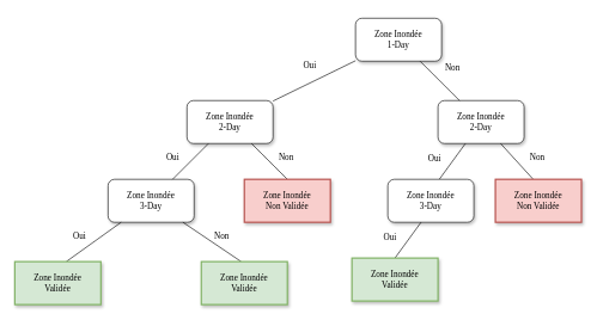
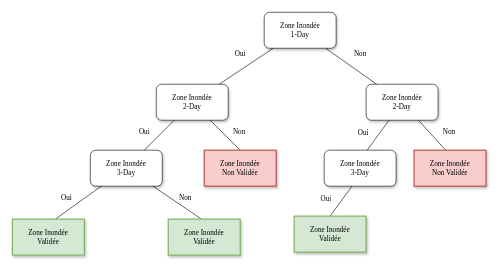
  <mxCell id="0" />
  <mxCell id="1" parent="0" />
- <mxCell id="2" value="Zone Inondée&lt;br&gt;1-Day" style="whiteSpace=wrap;html=1;rounded=1;shadow=1;labelBackgroundColor=none;strokeWidth=1;fontFamily=Verdana;fontSize=12;align=center;" parent="1" vertex="1"><mxGeometry x="495" y="25" width="120" height="60" as="geometry" /></mxCell>
+ <mxCell id="2" value="Zone Inondée&lt;br&gt;1-Day" style="whiteSpace=wrap;html=1;rounded=1;shadow=1;labelBackgroundColor=none;strokeWidth=1;fontFamily=Verdana;fontSize=12;align=center;" parent="1" vertex="1"><mxGeometry x="440" y="20" width="120" height="60" as="geometry" /></mxCell>
  <mxCell id="3" value="Zone Inondée&lt;br&gt;2-Day" style="whiteSpace=wrap;html=1;rounded=1;shadow=1;labelBackgroundColor=none;strokeWidth=1;fontFamily=Verdana;fontSize=12;align=center;" parent="1" vertex="1"><mxGeometry x="260" y="140" width="120" height="60" as="geometry" /></mxCell>
  <mxCell id="4" value="Zone Inondée&lt;br&gt;2-Day" style="whiteSpace=wrap;html=1;rounded=1;shadow=1;labelBackgroundColor=none;strokeWidth=1;fontFamily=Verdana;fontSize=12;align=center;" parent="1" vertex="1"><mxGeometry x="610" y="140" width="120" height="60" as="geometry" /></mxCell>
  <mxCell id="5" value="Non" style="rounded=0;html=1;labelBackgroundColor=none;startArrow=none;startFill=0;startSize=5;endArrow=none;endFill=0;endSize=5;jettySize=auto;orthogonalLoop=1;strokeWidth=1;fontFamily=Verdana;fontSize=12;align=center;" parent="1" source="2" target="4" edge="1"><mxGeometry x="0.014" y="25" relative="1" as="geometry"><mxPoint as="offset" /></mxGeometry></mxCell>
  <mxCell id="6" value="Oui" style="rounded=0;html=1;labelBackgroundColor=none;startArrow=none;startFill=0;startSize=5;endArrow=none;endFill=0;endSize=5;jettySize=auto;orthogonalLoop=1;strokeWidth=1;fontFamily=Verdana;fontSize=12" parent="1" source="2" target="3" edge="1"><mxGeometry x="-0.051" y="-22" relative="1" as="geometry"><mxPoint as="offset" /></mxGeometry></mxCell>
  <mxCell id="7" value="Zone Inondée&lt;br&gt;3-Day" style="whiteSpace=wrap;html=1;rounded=1;shadow=1;labelBackgroundColor=none;strokeWidth=1;fontFamily=Verdana;fontSize=12;align=center;" parent="1" vertex="1"><mxGeometry x="150" y="250" width="120" height="60" as="geometry" /></mxCell>
  <mxCell id="8" value="Oui" style="rounded=0;html=1;labelBackgroundColor=none;startArrow=none;startFill=0;startSize=5;endArrow=none;endFill=0;endSize=5;jettySize=auto;orthogonalLoop=1;strokeWidth=1;fontFamily=Verdana;fontSize=12" parent="1" source="3" target="7" edge="1"><mxGeometry x="0.4" y="-21" relative="1" as="geometry"><mxPoint x="-1" as="offset" /></mxGeometry></mxCell>
  <mxCell id="9" value="Non" style="rounded=0;html=1;labelBackgroundColor=none;startArrow=none;startFill=0;startSize=5;endArrow=none;endFill=0;endSize=5;jettySize=auto;orthogonalLoop=1;strokeWidth=1;fontFamily=Verdana;fontSize=12;align=right;" parent="1" source="3" edge="1"><mxGeometry x="0.6" y="28" relative="1" as="geometry"><mxPoint y="-1" as="offset" /><mxPoint x="400" y="250" as="targetPoint" /></mxGeometry></mxCell>
  <mxCell id="10" value="Oui" style="rounded=0;html=1;labelBackgroundColor=none;startArrow=none;startFill=0;startSize=5;endArrow=none;endFill=0;endSize=5;jettySize=auto;orthogonalLoop=1;strokeWidth=1;fontFamily=Verdana;fontSize=12" parent="1" source="4" edge="1"><mxGeometry x="0.37" y="-23" relative="1" as="geometry"><mxPoint y="1" as="offset" /><mxPoint x="611.818" y="250" as="targetPoint" /></mxGeometry></mxCell>
  <mxCell id="11" value="Non" style="rounded=0;html=1;labelBackgroundColor=none;startArrow=none;startFill=0;startSize=5;endArrow=none;endFill=0;endSize=5;jettySize=auto;orthogonalLoop=1;strokeWidth=1;fontFamily=Verdana;fontSize=12;align=right;" parent="1" source="4" edge="1"><mxGeometry x="0.687" y="33" relative="1" as="geometry"><mxPoint as="offset" /><mxPoint x="742.727" y="250" as="targetPoint" /></mxGeometry></mxCell>
  <mxCell id="12" value="Oui" style="rounded=0;html=1;labelBackgroundColor=none;startArrow=none;startFill=0;startSize=5;endArrow=none;endFill=0;endSize=5;jettySize=auto;orthogonalLoop=1;strokeWidth=1;fontFamily=Verdana;fontSize=12" parent="1" source="7" edge="1"><mxGeometry x="0.252" y="-18" relative="1" as="geometry"><mxPoint as="offset" /><mxPoint x="91.739" y="365" as="targetPoint" /></mxGeometry></mxCell>
  <mxCell id="13" value="Non" style="rounded=0;html=1;labelBackgroundColor=none;startArrow=none;startFill=0;startSize=5;endArrow=none;endFill=0;endSize=5;jettySize=auto;orthogonalLoop=1;strokeWidth=1;fontFamily=Verdana;fontSize=12;align=right;" parent="1" source="7" edge="1"><mxGeometry x="0.336" y="20" relative="1" as="geometry"><mxPoint as="offset" /><mxPoint x="335.652" y="365" as="targetPoint" /></mxGeometry></mxCell>
  <mxCell id="14" value="Zone Inondée&lt;br&gt;Validée" style="whiteSpace=wrap;html=1;rounded=0;shadow=1;labelBackgroundColor=none;strokeWidth=2;fontFamily=Verdana;fontSize=12;align=center;fillColor=#d5e8d4;strokeColor=#82b366;" parent="1" vertex="1"><mxGeometry x="20" y="365" width="120" height="60" as="geometry" /></mxCell>
  <mxCell id="15" value="Zone Inondée&lt;br&gt;Validée" style="whiteSpace=wrap;html=1;rounded=0;shadow=1;labelBackgroundColor=none;strokeWidth=2;fontFamily=Verdana;fontSize=12;align=center;fillColor=#d5e8d4;strokeColor=#82b366;" vertex="1" parent="1"><mxGeometry x="280" y="365" width="120" height="60" as="geometry" /></mxCell>
  <mxCell id="16" value="Zone Inondée&lt;br&gt;Non Validée" style="whiteSpace=wrap;html=1;rounded=0;shadow=1;labelBackgroundColor=none;strokeWidth=2;fontFamily=Verdana;fontSize=12;align=center;fillColor=#f8cecc;strokeColor=#b85450;" vertex="1" parent="1"><mxGeometry x="340" y="250" width="120" height="60" as="geometry" /></mxCell>
  <mxCell id="17" value="Zone Inondée&lt;br&gt;Non Validée" style="whiteSpace=wrap;html=1;rounded=0;shadow=1;labelBackgroundColor=none;strokeWidth=2;fontFamily=Verdana;fontSize=12;align=center;fillColor=#f8cecc;strokeColor=#b85450;" vertex="1" parent="1"><mxGeometry x="690" y="250" width="120" height="60" as="geometry" /></mxCell>
  <mxCell id="18" value="Zone Inondée&lt;br&gt;3-Day" style="whiteSpace=wrap;html=1;rounded=1;shadow=1;labelBackgroundColor=none;strokeWidth=1;fontFamily=Verdana;fontSize=12;align=center;" vertex="1" parent="1"><mxGeometry x="540" y="250" width="120" height="60" as="geometry" /></mxCell>
  <mxCell id="19" value="Oui" style="rounded=0;html=1;labelBackgroundColor=none;startArrow=none;startFill=0;startSize=5;endArrow=none;endFill=0;endSize=5;jettySize=auto;orthogonalLoop=1;strokeWidth=1;fontFamily=Verdana;fontSize=12" edge="1" parent="1"><mxGeometry x="0.37" y="-23" relative="1" as="geometry"><mxPoint y="1" as="offset" /><mxPoint x="586.362" y="310" as="sourcePoint" /><mxPoint x="549.998" y="360" as="targetPoint" /></mxGeometry></mxCell>
  <mxCell id="20" value="Zone Inondée&lt;br&gt;Validée" style="whiteSpace=wrap;html=1;rounded=0;shadow=1;labelBackgroundColor=none;strokeWidth=2;fontFamily=Verdana;fontSize=12;align=center;fillColor=#d5e8d4;strokeColor=#82b366;" vertex="1" parent="1"><mxGeometry x="490" y="360" width="120" height="60" as="geometry" /></mxCell>
